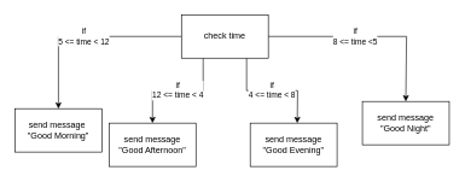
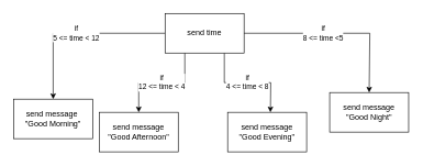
  <mxCell id="0" />
  <mxCell id="1" parent="0" />
  <mxCell id="2" value="if&lt;div&gt;5 &amp;lt;= time &amp;lt; 12&lt;/div&gt;" style="edgeStyle=orthogonalEdgeStyle;rounded=0;orthogonalLoop=1;jettySize=auto;html=1;" edge="1" parent="1" source="6" target="7"><mxGeometry relative="1" as="geometry"><mxPoint x="80" y="180" as="targetPoint" /><mxPoint as="offset" /></mxGeometry></mxCell>
  <mxCell id="3" value="if&lt;div&gt;12 &amp;lt;= time &amp;lt; 4&lt;/div&gt;" style="edgeStyle=orthogonalEdgeStyle;rounded=0;orthogonalLoop=1;jettySize=auto;html=1;exitX=0.25;exitY=1;exitDx=0;exitDy=0;" edge="1" parent="1" source="6" target="8"><mxGeometry relative="1" as="geometry"><mxPoint x="210" y="200" as="targetPoint" /></mxGeometry></mxCell>
  <mxCell id="4" value="if&lt;div&gt;4 &amp;lt;= time &amp;lt; 8&lt;/div&gt;" style="edgeStyle=orthogonalEdgeStyle;rounded=0;orthogonalLoop=1;jettySize=auto;html=1;exitX=0.75;exitY=1;exitDx=0;exitDy=0;" edge="1" parent="1" source="6"><mxGeometry x="-0.003" relative="1" as="geometry"><mxPoint x="410" y="170" as="targetPoint" /><mxPoint as="offset" /></mxGeometry></mxCell>
  <mxCell id="5" value="if&lt;div&gt;8 &amp;lt;= time &amp;lt;5&lt;/div&gt;" style="edgeStyle=orthogonalEdgeStyle;rounded=0;orthogonalLoop=1;jettySize=auto;html=1;exitX=1;exitY=0.5;exitDx=0;exitDy=0;" edge="1" parent="1"><mxGeometry x="-0.002" relative="1" as="geometry"><mxPoint x="560" y="140" as="targetPoint" /><mxPoint x="330" y="50" as="sourcePoint" /><Array as="points"><mxPoint x="561" y="50" /></Array><mxPoint as="offset" /></mxGeometry></mxCell>
- <mxCell id="6" value="check time" style="rounded=0;whiteSpace=wrap;html=1;" vertex="1" parent="1"><mxGeometry x="250" y="20" width="120" height="60" as="geometry" /></mxCell>
+ <mxCell id="6" value="send time" style="rounded=0;whiteSpace=wrap;html=1;" vertex="1" parent="1"><mxGeometry x="250" y="20" width="120" height="60" as="geometry" /></mxCell>
  <mxCell id="7" value="send message&amp;nbsp;&lt;div&gt;&quot;Good Morning&quot;&lt;/div&gt;" style="rounded=0;whiteSpace=wrap;html=1;" vertex="1" parent="1"><mxGeometry x="20" y="150" width="120" height="60" as="geometry" /></mxCell>
  <mxCell id="8" value="send message&lt;div&gt;&quot;Good Afternoon&quot;&lt;/div&gt;" style="rounded=0;whiteSpace=wrap;html=1;" vertex="1" parent="1"><mxGeometry x="150" y="170" width="120" height="60" as="geometry" /></mxCell>
  <mxCell id="9" value="send message&lt;div&gt;&quot;Good Evening&quot;&lt;/div&gt;" style="rounded=0;whiteSpace=wrap;html=1;" vertex="1" parent="1"><mxGeometry x="345" y="170" width="120" height="60" as="geometry" /></mxCell>
  <mxCell id="10" value="send message&lt;div&gt;&quot;Good Night&quot;&lt;/div&gt;" style="rounded=0;whiteSpace=wrap;html=1;" vertex="1" parent="1"><mxGeometry x="500" y="140" width="120" height="60" as="geometry" /></mxCell>
